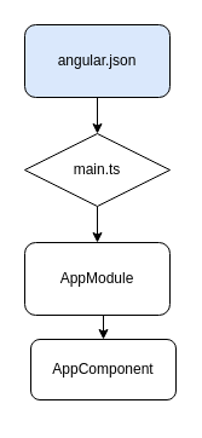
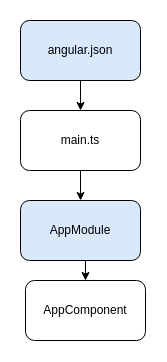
  <mxCell id="0" />
  <mxCell id="1" parent="0" />
  <mxCell id="2" style="edgeStyle=orthogonalEdgeStyle;rounded=0;orthogonalLoop=1;jettySize=auto;html=1;exitX=0.5;exitY=1;exitDx=0;exitDy=0;entryX=0.5;entryY=0;entryDx=0;entryDy=0;" edge="1" parent="1" source="3" target="6"><mxGeometry relative="1" as="geometry" /></mxCell>
- <mxCell id="3" value="&lt;span style=&quot;white-space: normal&quot;&gt;AppModule&lt;/span&gt;" style="rounded=1;whiteSpace=wrap;html=1;" vertex="1" parent="1"><mxGeometry x="20" y="200" width="120" height="60" as="geometry" /></mxCell>
+ <mxCell id="3" value="&lt;span style=&quot;white-space: normal&quot;&gt;AppModule&lt;/span&gt;" style="rounded=1;whiteSpace=wrap;html=1;fillColor=#dae8fc;" vertex="1" parent="1"><mxGeometry x="20" y="200" width="120" height="60" as="geometry" /></mxCell>
  <mxCell id="4" style="edgeStyle=orthogonalEdgeStyle;rounded=0;orthogonalLoop=1;jettySize=auto;html=1;exitX=0.5;exitY=1;exitDx=0;exitDy=0;entryX=0.5;entryY=0;entryDx=0;entryDy=0;" edge="1" parent="1" source="5" target="8"><mxGeometry relative="1" as="geometry" /></mxCell>
  <mxCell id="5" value="&lt;span style=&quot;white-space: normal&quot;&gt;angular.json&lt;/span&gt;" style="rounded=1;whiteSpace=wrap;html=1;fillColor=#dae8fc;" vertex="1" parent="1"><mxGeometry x="20" y="20" width="120" height="60" as="geometry" /></mxCell>
- <mxCell id="6" value="&lt;span style=&quot;white-space: normal&quot;&gt;AppComponent&lt;/span&gt;" style="rounded=1;whiteSpace=wrap;html=1;" vertex="1" parent="1"><mxGeometry x="25" y="280" width="120" height="50" as="geometry" /></mxCell>
+ <mxCell id="6" value="&lt;span style=&quot;white-space: normal&quot;&gt;AppComponent&lt;/span&gt;" style="rounded=1;whiteSpace=wrap;html=1;" vertex="1" parent="1"><mxGeometry x="25" y="280" width="120" height="60" as="geometry" /></mxCell>
  <mxCell id="7" style="edgeStyle=orthogonalEdgeStyle;rounded=0;orthogonalLoop=1;jettySize=auto;html=1;exitX=0.5;exitY=1;exitDx=0;exitDy=0;entryX=0.5;entryY=0;entryDx=0;entryDy=0;" edge="1" parent="1" source="8" target="3"><mxGeometry relative="1" as="geometry" /></mxCell>
- <mxCell id="8" value="&lt;span style=&quot;white-space: normal&quot;&gt;main.ts&lt;/span&gt;" style="rhombus;whiteSpace=wrap;html=1;" vertex="1" parent="1"><mxGeometry x="20" y="110" width="120" height="60" as="geometry" /></mxCell>
+ <mxCell id="8" value="&lt;span style=&quot;white-space: normal&quot;&gt;main.ts&lt;/span&gt;" style="rounded=1;whiteSpace=wrap;html=1;" vertex="1" parent="1"><mxGeometry x="20" y="110" width="120" height="60" as="geometry" /></mxCell>
